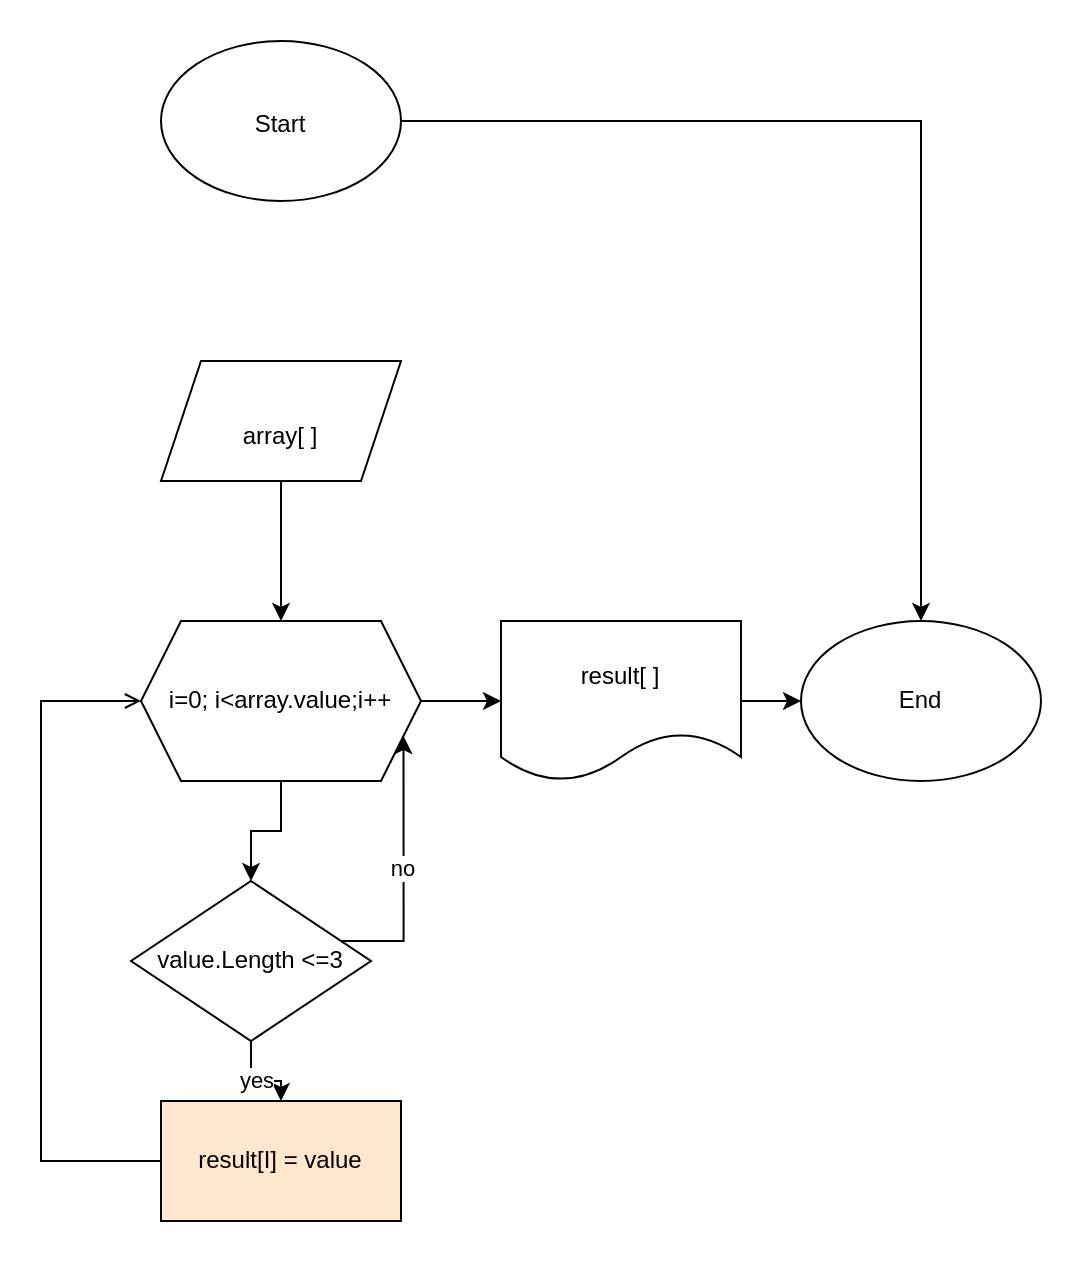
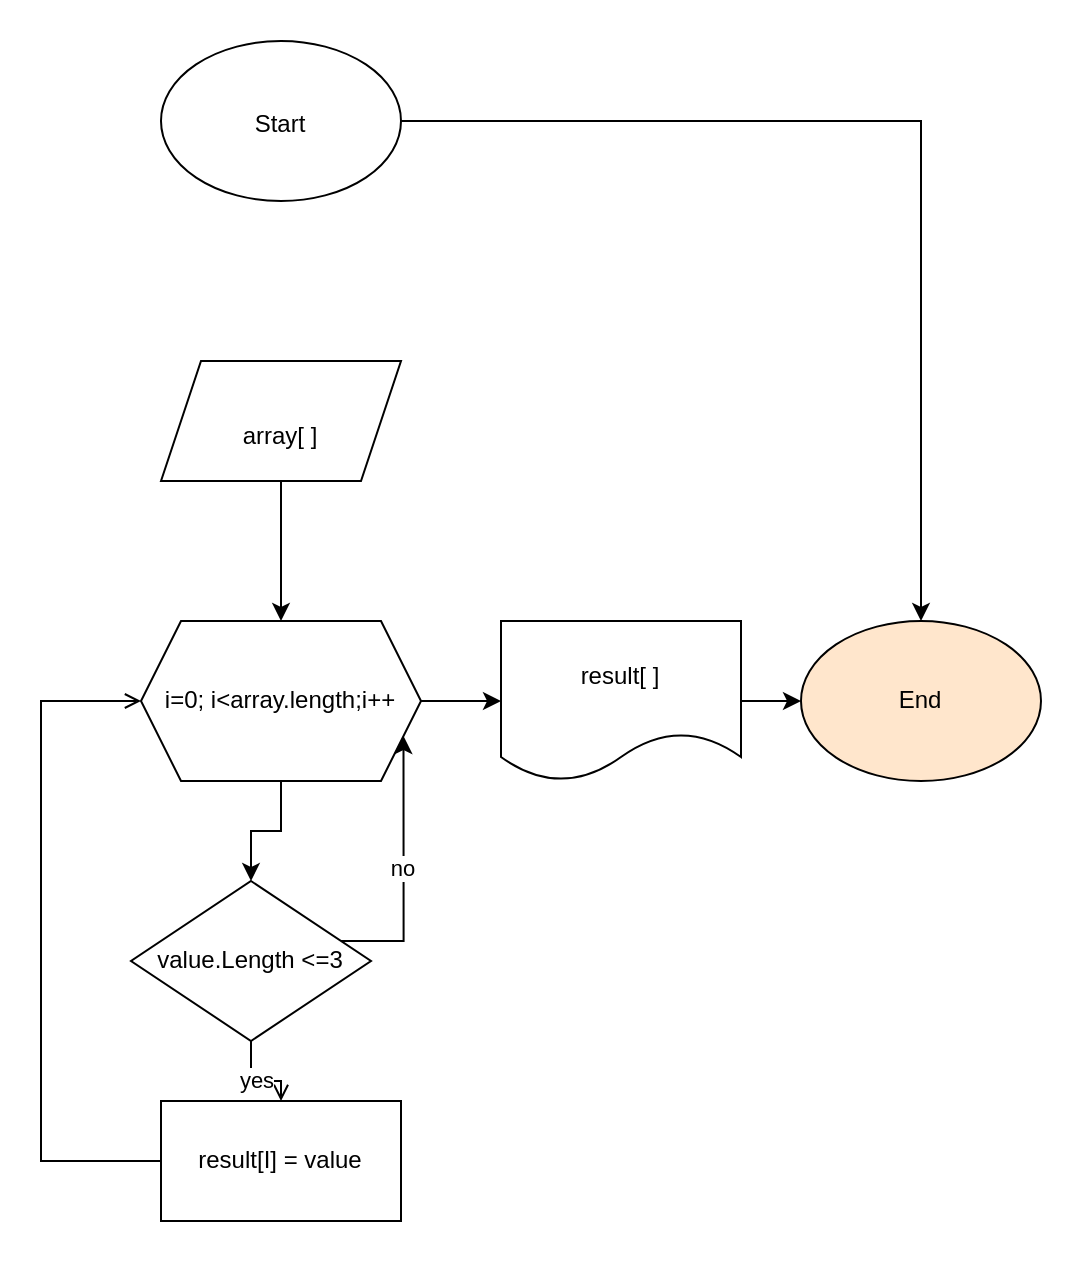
  <mxCell id="0" />
  <mxCell id="1" parent="0" />
  <mxCell id="2" value="" style="edgeStyle=orthogonalEdgeStyle;rounded=0;orthogonalLoop=1;jettySize=auto;html=1;" edge="1" parent="1" source="3" target="6"><mxGeometry relative="1" as="geometry" /></mxCell>
  <mxCell id="3" value="&lt;br&gt;array[ ]" style="shape=parallelogram;perimeter=parallelogramPerimeter;whiteSpace=wrap;html=1;fixedSize=1;fontSize=12;" vertex="1" parent="1"><mxGeometry x="80" y="180" width="120" height="60" as="geometry" /></mxCell>
  <mxCell id="4" value="" style="edgeStyle=orthogonalEdgeStyle;rounded=0;orthogonalLoop=1;jettySize=auto;html=1;fontSize=12;" edge="1" parent="1" source="6" target="10"><mxGeometry relative="1" as="geometry" /></mxCell>
  <mxCell id="5" value="" style="edgeStyle=orthogonalEdgeStyle;rounded=0;orthogonalLoop=1;jettySize=auto;html=1;" edge="1" parent="1" source="6" target="16"><mxGeometry relative="1" as="geometry" /></mxCell>
- <mxCell id="6" value="i=0; i&amp;lt;array.value;i++" style="shape=hexagon;perimeter=hexagonPerimeter2;whiteSpace=wrap;html=1;fixedSize=1;fontSize=12;" vertex="1" parent="1"><mxGeometry x="70" y="310" width="140" height="80" as="geometry" /></mxCell>
+ <mxCell id="6" value="i=0; i&amp;lt;array.length;i++" style="shape=hexagon;perimeter=hexagonPerimeter2;whiteSpace=wrap;html=1;fixedSize=1;fontSize=12;" vertex="1" parent="1"><mxGeometry x="70" y="310" width="140" height="80" as="geometry" /></mxCell>
  <mxCell id="7" style="edgeStyle=orthogonalEdgeStyle;rounded=0;orthogonalLoop=1;jettySize=auto;html=1;entryX=0;entryY=0.5;entryDx=0;entryDy=0;endArrow=open;" edge="1" parent="1" source="8" target="6"><mxGeometry relative="1" as="geometry"><Array as="points"><mxPoint x="20" y="580" /><mxPoint x="20" y="350" /></Array></mxGeometry></mxCell>
- <mxCell id="8" value="result[I] = value" style="rounded=0;whiteSpace=wrap;html=1;fontSize=12;fillColor=#ffe6cc;" vertex="1" parent="1"><mxGeometry x="80" y="550" width="120" height="60" as="geometry" /></mxCell>
+ <mxCell id="8" value="result[I] = value" style="rounded=0;whiteSpace=wrap;html=1;fontSize=12;" vertex="1" parent="1"><mxGeometry x="80" y="550" width="120" height="60" as="geometry" /></mxCell>
  <mxCell id="9" value="" style="edgeStyle=orthogonalEdgeStyle;rounded=0;orthogonalLoop=1;jettySize=auto;html=1;fontSize=12;" edge="1" parent="1" source="10" target="11"><mxGeometry relative="1" as="geometry" /></mxCell>
  <mxCell id="10" value="result[ ]" style="shape=document;whiteSpace=wrap;html=1;boundedLbl=1;fontSize=12;" vertex="1" parent="1"><mxGeometry x="250" y="310" width="120" height="80" as="geometry" /></mxCell>
- <mxCell id="11" value="End" style="ellipse;whiteSpace=wrap;html=1;fontSize=12;" vertex="1" parent="1"><mxGeometry x="400" y="310" width="120" height="80" as="geometry" /></mxCell>
+ <mxCell id="11" value="End" style="ellipse;whiteSpace=wrap;html=1;fontSize=12;fillColor=#ffe6cc;" vertex="1" parent="1"><mxGeometry x="400" y="310" width="120" height="80" as="geometry" /></mxCell>
  <mxCell id="12" value="" style="edgeStyle=orthogonalEdgeStyle;rounded=0;orthogonalLoop=1;jettySize=auto;html=1;" edge="1" parent="1" source="13" target="11"><mxGeometry relative="1" as="geometry" /></mxCell>
  <mxCell id="13" value="&lt;font style=&quot;font-size: 12px;&quot;&gt;Start&lt;/font&gt;" style="ellipse;whiteSpace=wrap;html=1;fontSize=18;" vertex="1" parent="1"><mxGeometry x="80" y="20" width="120" height="80" as="geometry" /></mxCell>
- <mxCell id="14" value="yes" style="edgeStyle=orthogonalEdgeStyle;rounded=0;orthogonalLoop=1;jettySize=auto;html=1;" edge="1" parent="1" source="16" target="8"><mxGeometry relative="1" as="geometry" /></mxCell>
+ <mxCell id="14" value="yes" style="edgeStyle=orthogonalEdgeStyle;rounded=0;orthogonalLoop=1;jettySize=auto;html=1;endArrow=open;" edge="1" parent="1" source="16" target="8"><mxGeometry relative="1" as="geometry" /></mxCell>
  <mxCell id="15" value="no" style="edgeStyle=orthogonalEdgeStyle;rounded=0;orthogonalLoop=1;jettySize=auto;html=1;entryX=1;entryY=0.75;entryDx=0;entryDy=0;" edge="1" parent="1" source="16" target="6"><mxGeometry relative="1" as="geometry"><Array as="points"><mxPoint x="201" y="470" /></Array></mxGeometry></mxCell>
  <mxCell id="16" value="value.Length &amp;lt;=3" style="rhombus;whiteSpace=wrap;html=1;" vertex="1" parent="1"><mxGeometry x="65" y="440" width="120" height="80" as="geometry" /></mxCell>
